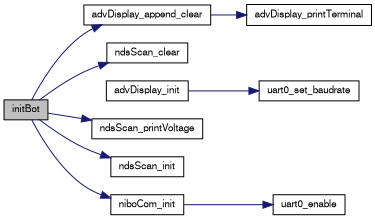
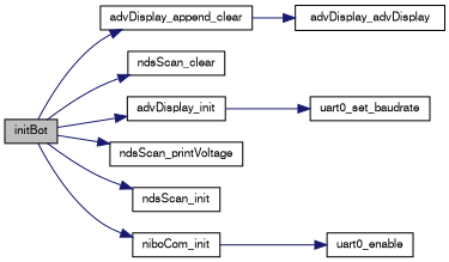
  digraph {
    rankdir=LR
    node [color=black fillcolor=white fontname=FreeSans fontsize=10 shape=record style=filled]
    edge [color=midnightblue fontname=FreeSans fontsize=10 labelfontname=FreeSans labelfontsize=10 style=solid]
    n1 [fillcolor=grey75 fontcolor=black height=0.2 label=initBot width=0.4]
    n2 [height=0.2 label=advDisplay_append_clear width=0.4]
    n3 [height=0.2 label=ndsScan_clear width=0.4]
    n4 [height=0.2 label=advDisplay_init width=0.4]
    n5 [height=0.2 label=ndsScan_printVoltage width=0.4]
    n6 [height=0.2 label=ndsScan_init width=0.4]
    n7 [height=0.2 label=niboCom_init width=0.4]
-   n8 [height=0.2 label=advDisplay_printTerminal width=0.4]
+   n8 [height=0.2 label=advDisplay_advDisplay width=0.4]
    n9 [height=0.2 label=uart0_set_baudrate width=0.4]
    n10 [height=0.2 label=uart0_enable width=0.4]
    n1 -> n2
    n1 -> n3
+   n1 -> n4
    n1 -> n5
    n1 -> n6
    n1 -> n7
    n2 -> n8
    n4 -> n9
    n7 -> n10
  }
